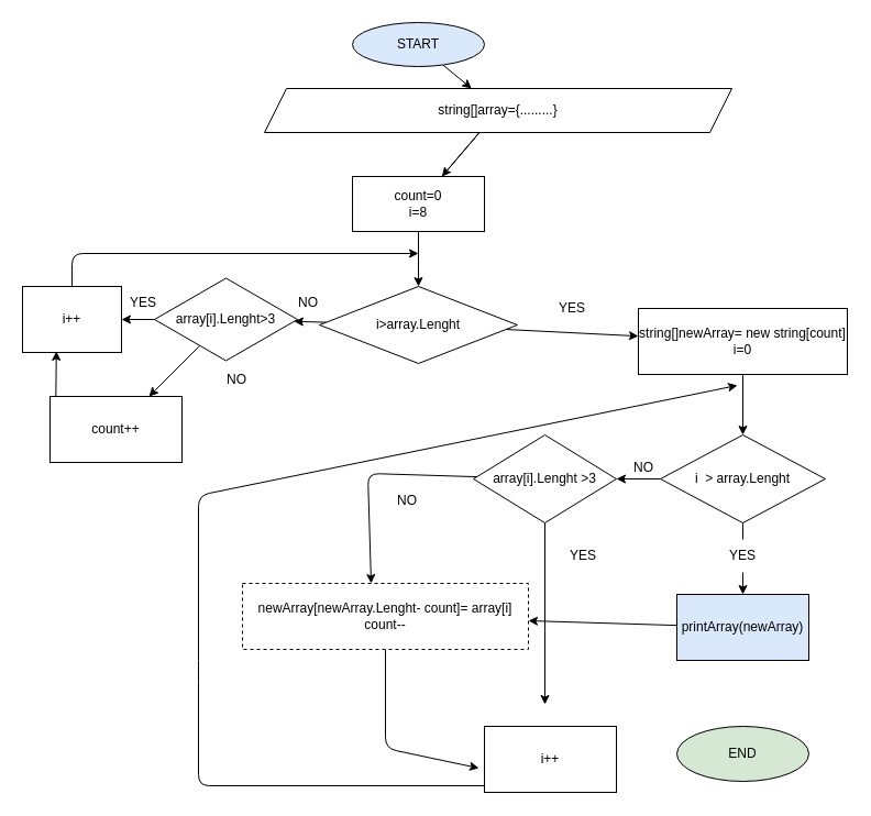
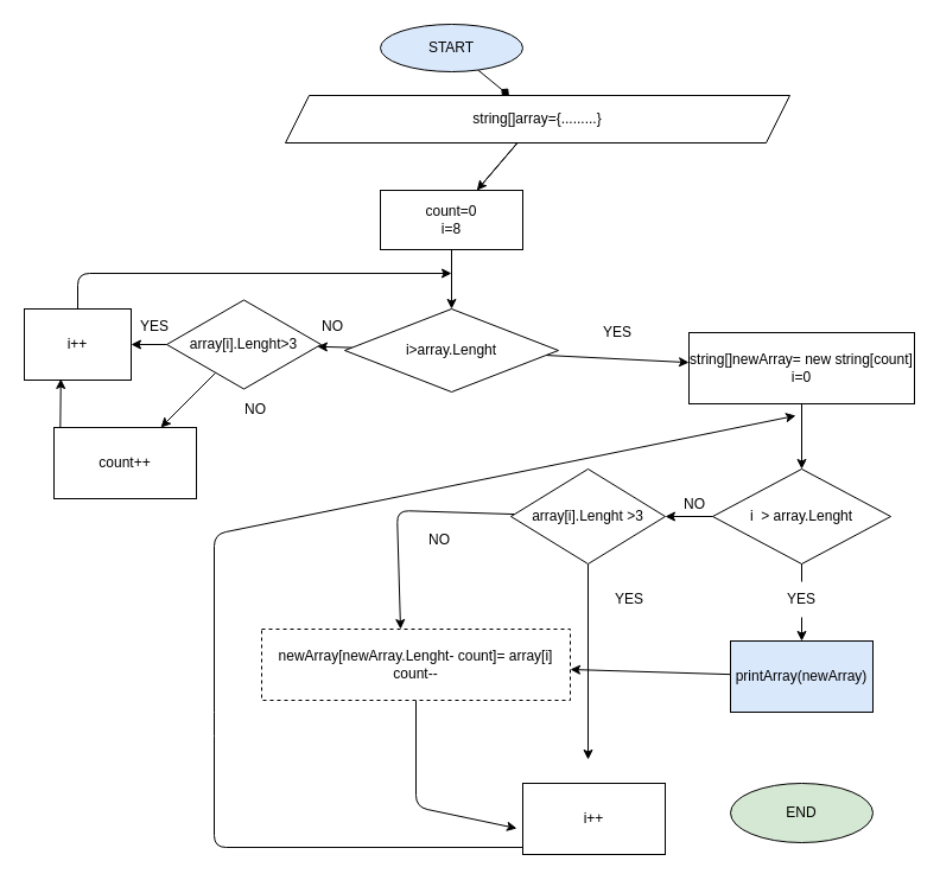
  <mxCell id="0" />
  <mxCell id="1" parent="0" />
- <mxCell id="2" value="" style="edgeStyle=none;html=1;" edge="1" parent="1" source="3" target="6"><mxGeometry relative="1" as="geometry" /></mxCell>
+ <mxCell id="2" value="" style="edgeStyle=none;html=1;endArrow=diamond;" edge="1" parent="1" source="3" target="6"><mxGeometry relative="1" as="geometry" /></mxCell>
  <mxCell id="3" value="START" style="ellipse;whiteSpace=wrap;html=1;fillColor=#dae8fc;" vertex="1" parent="1"><mxGeometry x="320" y="20" width="120" height="40" as="geometry" /></mxCell>
  <mxCell id="4" value="" style="edgeStyle=none;html=1;startArrow=none;" edge="1" parent="1" source="9"><mxGeometry relative="1" as="geometry"><mxPoint x="380" y="210" as="targetPoint" /></mxGeometry></mxCell>
  <mxCell id="5" value="" style="edgeStyle=none;html=1;" edge="1" parent="1" source="6" target="9"><mxGeometry relative="1" as="geometry" /></mxCell>
  <mxCell id="6" value="string[]array={.........}" style="shape=parallelogram;perimeter=parallelogramPerimeter;whiteSpace=wrap;html=1;fixedSize=1;" vertex="1" parent="1"><mxGeometry x="240" y="80" width="425" height="40" as="geometry" /></mxCell>
  <mxCell id="7" value="" style="edgeStyle=none;html=1;endArrow=none;" edge="1" parent="1" source="6" target="9"><mxGeometry relative="1" as="geometry"><mxPoint x="380" y="130" as="sourcePoint" /><mxPoint x="380" y="210" as="targetPoint" /></mxGeometry></mxCell>
  <mxCell id="8" value="" style="edgeStyle=none;html=1;" edge="1" parent="1" source="9" target="12"><mxGeometry relative="1" as="geometry" /></mxCell>
  <mxCell id="9" value="count=0&lt;br&gt;i=8" style="rounded=0;whiteSpace=wrap;html=1;" vertex="1" parent="1"><mxGeometry x="320" y="160" width="120" height="50" as="geometry" /></mxCell>
  <mxCell id="10" value="" style="edgeStyle=none;html=1;" edge="1" parent="1" source="12" target="15"><mxGeometry relative="1" as="geometry" /></mxCell>
  <mxCell id="11" value="" style="edgeStyle=none;html=1;" edge="1" parent="1" source="12" target="24"><mxGeometry relative="1" as="geometry" /></mxCell>
  <mxCell id="12" value="i&amp;gt;array.Lenght" style="rhombus;whiteSpace=wrap;html=1;rounded=0;" vertex="1" parent="1"><mxGeometry x="290" y="260" width="180" height="70" as="geometry" /></mxCell>
  <mxCell id="13" value="" style="edgeStyle=none;html=1;" edge="1" parent="1" source="15" target="18"><mxGeometry relative="1" as="geometry" /></mxCell>
  <mxCell id="14" value="" style="edgeStyle=none;html=1;" edge="1" parent="1" source="15" target="21"><mxGeometry relative="1" as="geometry" /></mxCell>
  <mxCell id="15" value="array[i].Lenght&amp;gt;3" style="rhombus;whiteSpace=wrap;html=1;rounded=0;" vertex="1" parent="1"><mxGeometry x="140" y="252.5" width="130" height="75" as="geometry" /></mxCell>
  <mxCell id="16" value="NO" style="text;html=1;strokeColor=none;fillColor=none;align=center;verticalAlign=middle;whiteSpace=wrap;rounded=0;" vertex="1" parent="1"><mxGeometry x="250" y="260" width="60" height="30" as="geometry" /></mxCell>
  <mxCell id="17" value="" style="edgeStyle=none;html=1;entryX=0.342;entryY=0.983;entryDx=0;entryDy=0;entryPerimeter=0;" edge="1" parent="1" source="18" target="21"><mxGeometry relative="1" as="geometry"><mxPoint x="25" y="390" as="targetPoint" /><Array as="points"><mxPoint x="50" y="390" /></Array></mxGeometry></mxCell>
  <mxCell id="18" value="count++" style="rounded=0;whiteSpace=wrap;html=1;" vertex="1" parent="1"><mxGeometry x="45" y="360" width="120" height="60" as="geometry" /></mxCell>
  <mxCell id="19" value="NO" style="text;html=1;strokeColor=none;fillColor=none;align=center;verticalAlign=middle;whiteSpace=wrap;rounded=0;" vertex="1" parent="1"><mxGeometry x="185" y="330" width="60" height="30" as="geometry" /></mxCell>
  <mxCell id="20" style="edgeStyle=none;html=1;exitX=0.5;exitY=0;exitDx=0;exitDy=0;" edge="1" parent="1" source="21"><mxGeometry relative="1" as="geometry"><mxPoint x="380" y="230" as="targetPoint" /><Array as="points"><mxPoint x="65" y="230" /></Array></mxGeometry></mxCell>
  <mxCell id="21" value="i++" style="whiteSpace=wrap;html=1;rounded=0;" vertex="1" parent="1"><mxGeometry x="20" y="260" width="90" height="60" as="geometry" /></mxCell>
  <mxCell id="22" value="YES" style="text;html=1;strokeColor=none;fillColor=none;align=center;verticalAlign=middle;whiteSpace=wrap;rounded=0;" vertex="1" parent="1"><mxGeometry x="110" y="260" width="40" height="30" as="geometry" /></mxCell>
  <mxCell id="23" value="" style="edgeStyle=none;html=1;" edge="1" parent="1" source="24" target="28"><mxGeometry relative="1" as="geometry" /></mxCell>
  <mxCell id="24" value="string[]newArray= new string[count]&lt;br&gt;i=0" style="whiteSpace=wrap;html=1;rounded=0;" vertex="1" parent="1"><mxGeometry x="580" y="280" width="190" height="60" as="geometry" /></mxCell>
  <mxCell id="25" value="YES" style="text;html=1;strokeColor=none;fillColor=none;align=center;verticalAlign=middle;whiteSpace=wrap;rounded=0;" vertex="1" parent="1"><mxGeometry x="490" y="265" width="60" height="30" as="geometry" /></mxCell>
  <mxCell id="26" value="" style="edgeStyle=none;html=1;startArrow=none;" edge="1" parent="1" source="32" target="30"><mxGeometry relative="1" as="geometry" /></mxCell>
  <mxCell id="27" value="" style="edgeStyle=none;html=1;" edge="1" parent="1" source="28" target="35"><mxGeometry relative="1" as="geometry" /></mxCell>
  <mxCell id="28" value="i&amp;nbsp; &amp;gt; array.Lenght" style="rhombus;whiteSpace=wrap;html=1;rounded=0;" vertex="1" parent="1"><mxGeometry x="600" y="395" width="150" height="80" as="geometry" /></mxCell>
  <mxCell id="29" style="edgeStyle=none;html=1;" edge="1" parent="1" source="30" target="38"><mxGeometry relative="1" as="geometry"><mxPoint x="675" y="670" as="targetPoint" /></mxGeometry></mxCell>
  <mxCell id="30" value="printArray(newArray)" style="whiteSpace=wrap;html=1;rounded=0;fillColor=#dae8fc;" vertex="1" parent="1"><mxGeometry x="615" y="540" width="120" height="60" as="geometry" /></mxCell>
  <mxCell id="31" value="" style="edgeStyle=none;html=1;endArrow=none;" edge="1" parent="1" source="28" target="32"><mxGeometry relative="1" as="geometry"><mxPoint x="675" y="475" as="sourcePoint" /><mxPoint x="675" y="540" as="targetPoint" /></mxGeometry></mxCell>
  <mxCell id="32" value="YES" style="text;html=1;strokeColor=none;fillColor=none;align=center;verticalAlign=middle;whiteSpace=wrap;rounded=0;" vertex="1" parent="1"><mxGeometry x="645" y="490" width="60" height="30" as="geometry" /></mxCell>
  <mxCell id="33" style="edgeStyle=none;html=1;entryX=0.45;entryY=0;entryDx=0;entryDy=0;entryPerimeter=0;" edge="1" parent="1" source="35" target="38"><mxGeometry relative="1" as="geometry"><Array as="points"><mxPoint x="334" y="430" /></Array></mxGeometry></mxCell>
  <mxCell id="34" style="edgeStyle=none;html=1;" edge="1" parent="1" source="35"><mxGeometry relative="1" as="geometry"><mxPoint x="495" y="640" as="targetPoint" /></mxGeometry></mxCell>
  <mxCell id="35" value="array[i].Lenght &amp;gt;3" style="rhombus;whiteSpace=wrap;html=1;rounded=0;" vertex="1" parent="1"><mxGeometry x="430" y="395" width="130" height="80" as="geometry" /></mxCell>
  <mxCell id="36" value="NO" style="text;html=1;strokeColor=none;fillColor=none;align=center;verticalAlign=middle;whiteSpace=wrap;rounded=0;" vertex="1" parent="1"><mxGeometry x="555" y="410" width="60" height="30" as="geometry" /></mxCell>
  <mxCell id="37" style="edgeStyle=none;html=1;entryX=-0.042;entryY=0.633;entryDx=0;entryDy=0;entryPerimeter=0;" edge="1" parent="1" source="38" target="42"><mxGeometry relative="1" as="geometry"><Array as="points"><mxPoint x="350" y="680" /></Array></mxGeometry></mxCell>
  <mxCell id="38" value="newArray[newArray.Lenght- count]= array[i]&lt;br&gt;count--" style="whiteSpace=wrap;html=1;rounded=0;dashed=1;" vertex="1" parent="1"><mxGeometry x="220" y="530" width="260" height="60" as="geometry" /></mxCell>
  <mxCell id="39" value="NO" style="text;html=1;strokeColor=none;fillColor=none;align=center;verticalAlign=middle;whiteSpace=wrap;rounded=0;" vertex="1" parent="1"><mxGeometry x="340" y="440" width="60" height="30" as="geometry" /></mxCell>
  <mxCell id="40" value="YES" style="text;html=1;strokeColor=none;fillColor=none;align=center;verticalAlign=middle;whiteSpace=wrap;rounded=0;" vertex="1" parent="1"><mxGeometry x="500" y="490" width="60" height="30" as="geometry" /></mxCell>
  <mxCell id="41" style="edgeStyle=none;html=1;exitX=0;exitY=0.9;exitDx=0;exitDy=0;exitPerimeter=0;" edge="1" parent="1" source="42"><mxGeometry relative="1" as="geometry"><mxPoint x="670" y="350" as="targetPoint" /><Array as="points"><mxPoint x="180" y="714" /><mxPoint x="180" y="610" /><mxPoint x="180" y="450" /></Array></mxGeometry></mxCell>
  <mxCell id="42" value="i++" style="rounded=0;whiteSpace=wrap;html=1;" vertex="1" parent="1"><mxGeometry x="440" y="660" width="120" height="60" as="geometry" /></mxCell>
  <mxCell id="43" value="END" style="ellipse;whiteSpace=wrap;html=1;fillColor=#d5e8d4;" vertex="1" parent="1"><mxGeometry x="615" y="660" width="120" height="50" as="geometry" /></mxCell>
